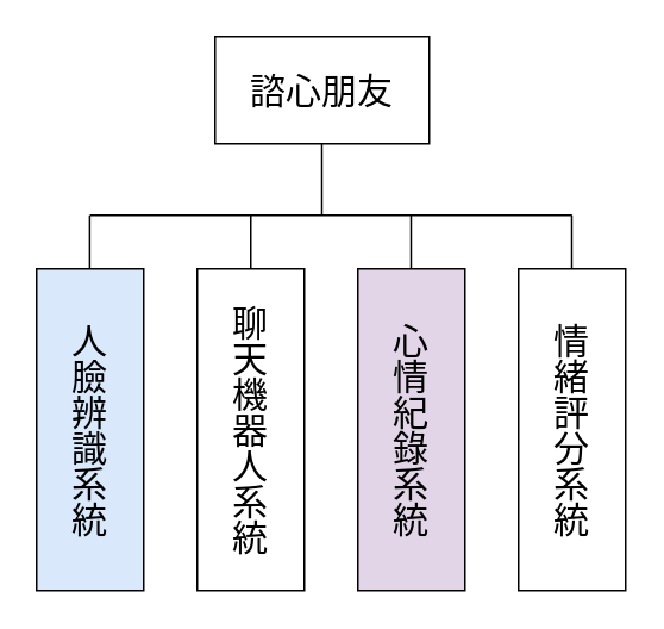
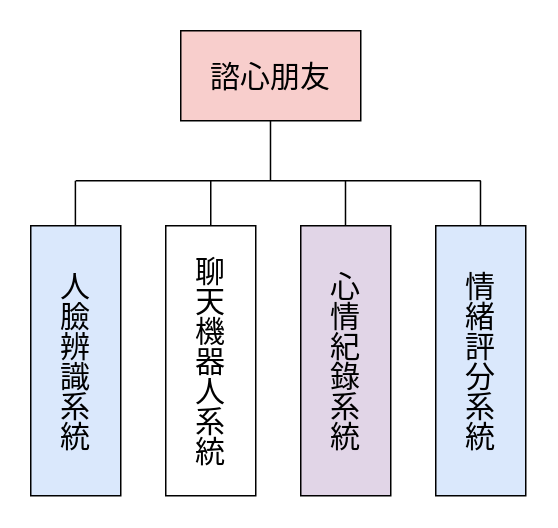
  <mxCell id="0" />
  <mxCell id="1" parent="0" />
- <mxCell id="2" value="&lt;p class=&quot;MsoNormal&quot; align=&quot;center&quot;&gt;&lt;span style=&quot;font-family: , serif&quot;&gt;&lt;font style=&quot;font-size: 20px&quot;&gt;諮心朋友&lt;/font&gt;&lt;/span&gt;&lt;span lang=&quot;EN-US&quot;&gt;&lt;/span&gt;&lt;/p&gt;" style="rounded=0;whiteSpace=wrap;html=1;" vertex="1" parent="1"><mxGeometry x="120" y="20" width="120" height="60" as="geometry" /></mxCell>
+ <mxCell id="2" value="&lt;p class=&quot;MsoNormal&quot; align=&quot;center&quot;&gt;&lt;span style=&quot;font-family: , serif&quot;&gt;&lt;font style=&quot;font-size: 20px&quot;&gt;諮心朋友&lt;/font&gt;&lt;/span&gt;&lt;span lang=&quot;EN-US&quot;&gt;&lt;/span&gt;&lt;/p&gt;" style="rounded=0;whiteSpace=wrap;html=1;fillColor=#f8cecc;" vertex="1" parent="1"><mxGeometry x="120" y="20" width="120" height="60" as="geometry" /></mxCell>
  <mxCell id="3" value="" style="endArrow=none;html=1;entryX=0.5;entryY=1;entryDx=0;entryDy=0;" edge="1" parent="1"><mxGeometry width="50" height="50" relative="1" as="geometry"><mxPoint x="179.83" y="120" as="sourcePoint" /><mxPoint x="179.83" y="80" as="targetPoint" /></mxGeometry></mxCell>
  <mxCell id="4" value="&lt;p class=&quot;MsoNormal&quot; align=&quot;center&quot; style=&quot;line-height: 0% ; font-size: 20px&quot;&gt;&lt;font style=&quot;font-size: 20px&quot;&gt;人&lt;/font&gt;&lt;/p&gt;&lt;p class=&quot;MsoNormal&quot; align=&quot;center&quot; style=&quot;line-height: 0% ; font-size: 20px&quot;&gt;&lt;font style=&quot;font-size: 20px&quot;&gt;臉&lt;/font&gt;&lt;/p&gt;&lt;p class=&quot;MsoNormal&quot; align=&quot;center&quot; style=&quot;line-height: 0% ; font-size: 20px&quot;&gt;&lt;font style=&quot;font-size: 20px&quot;&gt;辨&lt;/font&gt;&lt;/p&gt;&lt;p class=&quot;MsoNormal&quot; align=&quot;center&quot; style=&quot;line-height: 0% ; font-size: 20px&quot;&gt;&lt;font style=&quot;font-size: 20px&quot;&gt;識&lt;/font&gt;&lt;/p&gt;&lt;p class=&quot;MsoNormal&quot; align=&quot;center&quot; style=&quot;line-height: 0% ; font-size: 20px&quot;&gt;&lt;font style=&quot;font-size: 20px&quot;&gt;系&lt;/font&gt;&lt;/p&gt;&lt;p class=&quot;MsoNormal&quot; align=&quot;center&quot; style=&quot;line-height: 0% ; font-size: 20px&quot;&gt;&lt;font style=&quot;font-size: 20px&quot;&gt;統&lt;/font&gt;&lt;/p&gt;" style="rounded=0;whiteSpace=wrap;html=1;fillColor=#dae8fc;" vertex="1" parent="1"><mxGeometry x="20" y="150" width="60" height="180" as="geometry" /></mxCell>
- <mxCell id="5" value="&lt;p class=&quot;MsoNormal&quot; align=&quot;center&quot; style=&quot;line-height: 0% ; font-size: 20px&quot;&gt;&lt;font style=&quot;font-size: 20px&quot;&gt;情&lt;br&gt;&lt;/font&gt;&lt;/p&gt;&lt;p class=&quot;MsoNormal&quot; align=&quot;center&quot; style=&quot;line-height: 0% ; font-size: 20px&quot;&gt;&lt;font style=&quot;font-size: 20px&quot;&gt;緒&lt;/font&gt;&lt;/p&gt;&lt;p class=&quot;MsoNormal&quot; align=&quot;center&quot; style=&quot;line-height: 0% ; font-size: 20px&quot;&gt;&lt;font style=&quot;font-size: 20px&quot;&gt;評&lt;/font&gt;&lt;/p&gt;&lt;p class=&quot;MsoNormal&quot; align=&quot;center&quot; style=&quot;line-height: 0% ; font-size: 20px&quot;&gt;&lt;font style=&quot;font-size: 20px&quot;&gt;分&lt;/font&gt;&lt;/p&gt;&lt;p class=&quot;MsoNormal&quot; align=&quot;center&quot; style=&quot;line-height: 0% ; font-size: 20px&quot;&gt;&lt;font style=&quot;font-size: 20px&quot;&gt;系&lt;/font&gt;&lt;/p&gt;&lt;p class=&quot;MsoNormal&quot; align=&quot;center&quot; style=&quot;line-height: 0% ; font-size: 20px&quot;&gt;&lt;font style=&quot;font-size: 20px&quot;&gt;統&lt;/font&gt;&lt;/p&gt;" style="rounded=0;whiteSpace=wrap;html=1;" vertex="1" parent="1"><mxGeometry x="290" y="150" width="60" height="180" as="geometry" /></mxCell>
+ <mxCell id="5" value="&lt;p class=&quot;MsoNormal&quot; align=&quot;center&quot; style=&quot;line-height: 0% ; font-size: 20px&quot;&gt;&lt;font style=&quot;font-size: 20px&quot;&gt;情&lt;br&gt;&lt;/font&gt;&lt;/p&gt;&lt;p class=&quot;MsoNormal&quot; align=&quot;center&quot; style=&quot;line-height: 0% ; font-size: 20px&quot;&gt;&lt;font style=&quot;font-size: 20px&quot;&gt;緒&lt;/font&gt;&lt;/p&gt;&lt;p class=&quot;MsoNormal&quot; align=&quot;center&quot; style=&quot;line-height: 0% ; font-size: 20px&quot;&gt;&lt;font style=&quot;font-size: 20px&quot;&gt;評&lt;/font&gt;&lt;/p&gt;&lt;p class=&quot;MsoNormal&quot; align=&quot;center&quot; style=&quot;line-height: 0% ; font-size: 20px&quot;&gt;&lt;font style=&quot;font-size: 20px&quot;&gt;分&lt;/font&gt;&lt;/p&gt;&lt;p class=&quot;MsoNormal&quot; align=&quot;center&quot; style=&quot;line-height: 0% ; font-size: 20px&quot;&gt;&lt;font style=&quot;font-size: 20px&quot;&gt;系&lt;/font&gt;&lt;/p&gt;&lt;p class=&quot;MsoNormal&quot; align=&quot;center&quot; style=&quot;line-height: 0% ; font-size: 20px&quot;&gt;&lt;font style=&quot;font-size: 20px&quot;&gt;統&lt;/font&gt;&lt;/p&gt;" style="rounded=0;whiteSpace=wrap;html=1;fillColor=#dae8fc;" vertex="1" parent="1"><mxGeometry x="290" y="150" width="60" height="180" as="geometry" /></mxCell>
  <mxCell id="6" value="&lt;p class=&quot;MsoNormal&quot; align=&quot;center&quot; style=&quot;line-height: 0% ; font-size: 20px&quot;&gt;&lt;font style=&quot;font-size: 20px&quot;&gt;心&lt;/font&gt;&lt;/p&gt;&lt;p class=&quot;MsoNormal&quot; align=&quot;center&quot; style=&quot;line-height: 0% ; font-size: 20px&quot;&gt;&lt;font style=&quot;font-size: 20px&quot;&gt;情&lt;/font&gt;&lt;/p&gt;&lt;p class=&quot;MsoNormal&quot; align=&quot;center&quot; style=&quot;line-height: 0% ; font-size: 20px&quot;&gt;&lt;font style=&quot;font-size: 20px&quot;&gt;紀&lt;/font&gt;&lt;/p&gt;&lt;p class=&quot;MsoNormal&quot; align=&quot;center&quot; style=&quot;line-height: 0% ; font-size: 20px&quot;&gt;&lt;font style=&quot;font-size: 20px&quot;&gt;錄&lt;/font&gt;&lt;/p&gt;&lt;p class=&quot;MsoNormal&quot; align=&quot;center&quot; style=&quot;line-height: 0% ; font-size: 20px&quot;&gt;&lt;font style=&quot;font-size: 20px&quot;&gt;系&lt;/font&gt;&lt;/p&gt;&lt;p class=&quot;MsoNormal&quot; align=&quot;center&quot; style=&quot;line-height: 0% ; font-size: 20px&quot;&gt;&lt;font style=&quot;font-size: 20px&quot;&gt;統&lt;/font&gt;&lt;/p&gt;" style="rounded=0;whiteSpace=wrap;html=1;fillColor=#e1d5e7;" vertex="1" parent="1"><mxGeometry x="200" y="150" width="60" height="180" as="geometry" /></mxCell>
  <mxCell id="7" value="&lt;p class=&quot;MsoNormal&quot; align=&quot;center&quot; style=&quot;line-height: 0% ; font-size: 20px&quot;&gt;&lt;font style=&quot;font-size: 20px&quot;&gt;聊&lt;/font&gt;&lt;/p&gt;&lt;p class=&quot;MsoNormal&quot; align=&quot;center&quot; style=&quot;line-height: 0% ; font-size: 20px&quot;&gt;&lt;font style=&quot;font-size: 20px&quot;&gt;天&lt;/font&gt;&lt;/p&gt;&lt;p class=&quot;MsoNormal&quot; align=&quot;center&quot; style=&quot;line-height: 0% ; font-size: 20px&quot;&gt;&lt;font style=&quot;font-size: 20px&quot;&gt;機&lt;/font&gt;&lt;/p&gt;&lt;p class=&quot;MsoNormal&quot; align=&quot;center&quot; style=&quot;line-height: 0% ; font-size: 20px&quot;&gt;&lt;font style=&quot;font-size: 20px&quot;&gt;器&lt;/font&gt;&lt;/p&gt;&lt;p class=&quot;MsoNormal&quot; align=&quot;center&quot; style=&quot;line-height: 0% ; font-size: 20px&quot;&gt;&lt;font style=&quot;font-size: 20px&quot;&gt;人&lt;/font&gt;&lt;/p&gt;&lt;p class=&quot;MsoNormal&quot; align=&quot;center&quot; style=&quot;line-height: 0% ; font-size: 20px&quot;&gt;&lt;font style=&quot;font-size: 20px&quot;&gt;系&lt;/font&gt;&lt;/p&gt;&lt;p class=&quot;MsoNormal&quot; align=&quot;center&quot; style=&quot;line-height: 0% ; font-size: 20px&quot;&gt;&lt;font style=&quot;font-size: 20px&quot;&gt;統&lt;/font&gt;&lt;/p&gt;" style="rounded=0;whiteSpace=wrap;html=1;" vertex="1" parent="1"><mxGeometry x="110" y="150" width="60" height="180" as="geometry" /></mxCell>
  <mxCell id="8" value="" style="endArrow=none;html=1;" edge="1" parent="1"><mxGeometry width="50" height="50" relative="1" as="geometry"><mxPoint x="50" y="120" as="sourcePoint" /><mxPoint x="320" y="120" as="targetPoint" /><Array as="points"><mxPoint x="185" y="120" /></Array></mxGeometry></mxCell>
  <mxCell id="9" value="" style="endArrow=none;html=1;" edge="1" parent="1"><mxGeometry width="50" height="50" relative="1" as="geometry"><mxPoint x="49.76" y="150" as="sourcePoint" /><mxPoint x="49.76" y="120" as="targetPoint" /></mxGeometry></mxCell>
  <mxCell id="10" value="" style="endArrow=none;html=1;" edge="1" parent="1"><mxGeometry width="50" height="50" relative="1" as="geometry"><mxPoint x="140" y="150" as="sourcePoint" /><mxPoint x="140" y="120" as="targetPoint" /></mxGeometry></mxCell>
  <mxCell id="11" value="" style="endArrow=none;html=1;" edge="1" parent="1"><mxGeometry width="50" height="50" relative="1" as="geometry"><mxPoint x="319.83" y="150" as="sourcePoint" /><mxPoint x="319.83" y="120" as="targetPoint" /></mxGeometry></mxCell>
  <mxCell id="12" value="" style="endArrow=none;html=1;" edge="1" parent="1"><mxGeometry width="50" height="50" relative="1" as="geometry"><mxPoint x="229.83" y="150" as="sourcePoint" /><mxPoint x="229.83" y="120" as="targetPoint" /></mxGeometry></mxCell>
